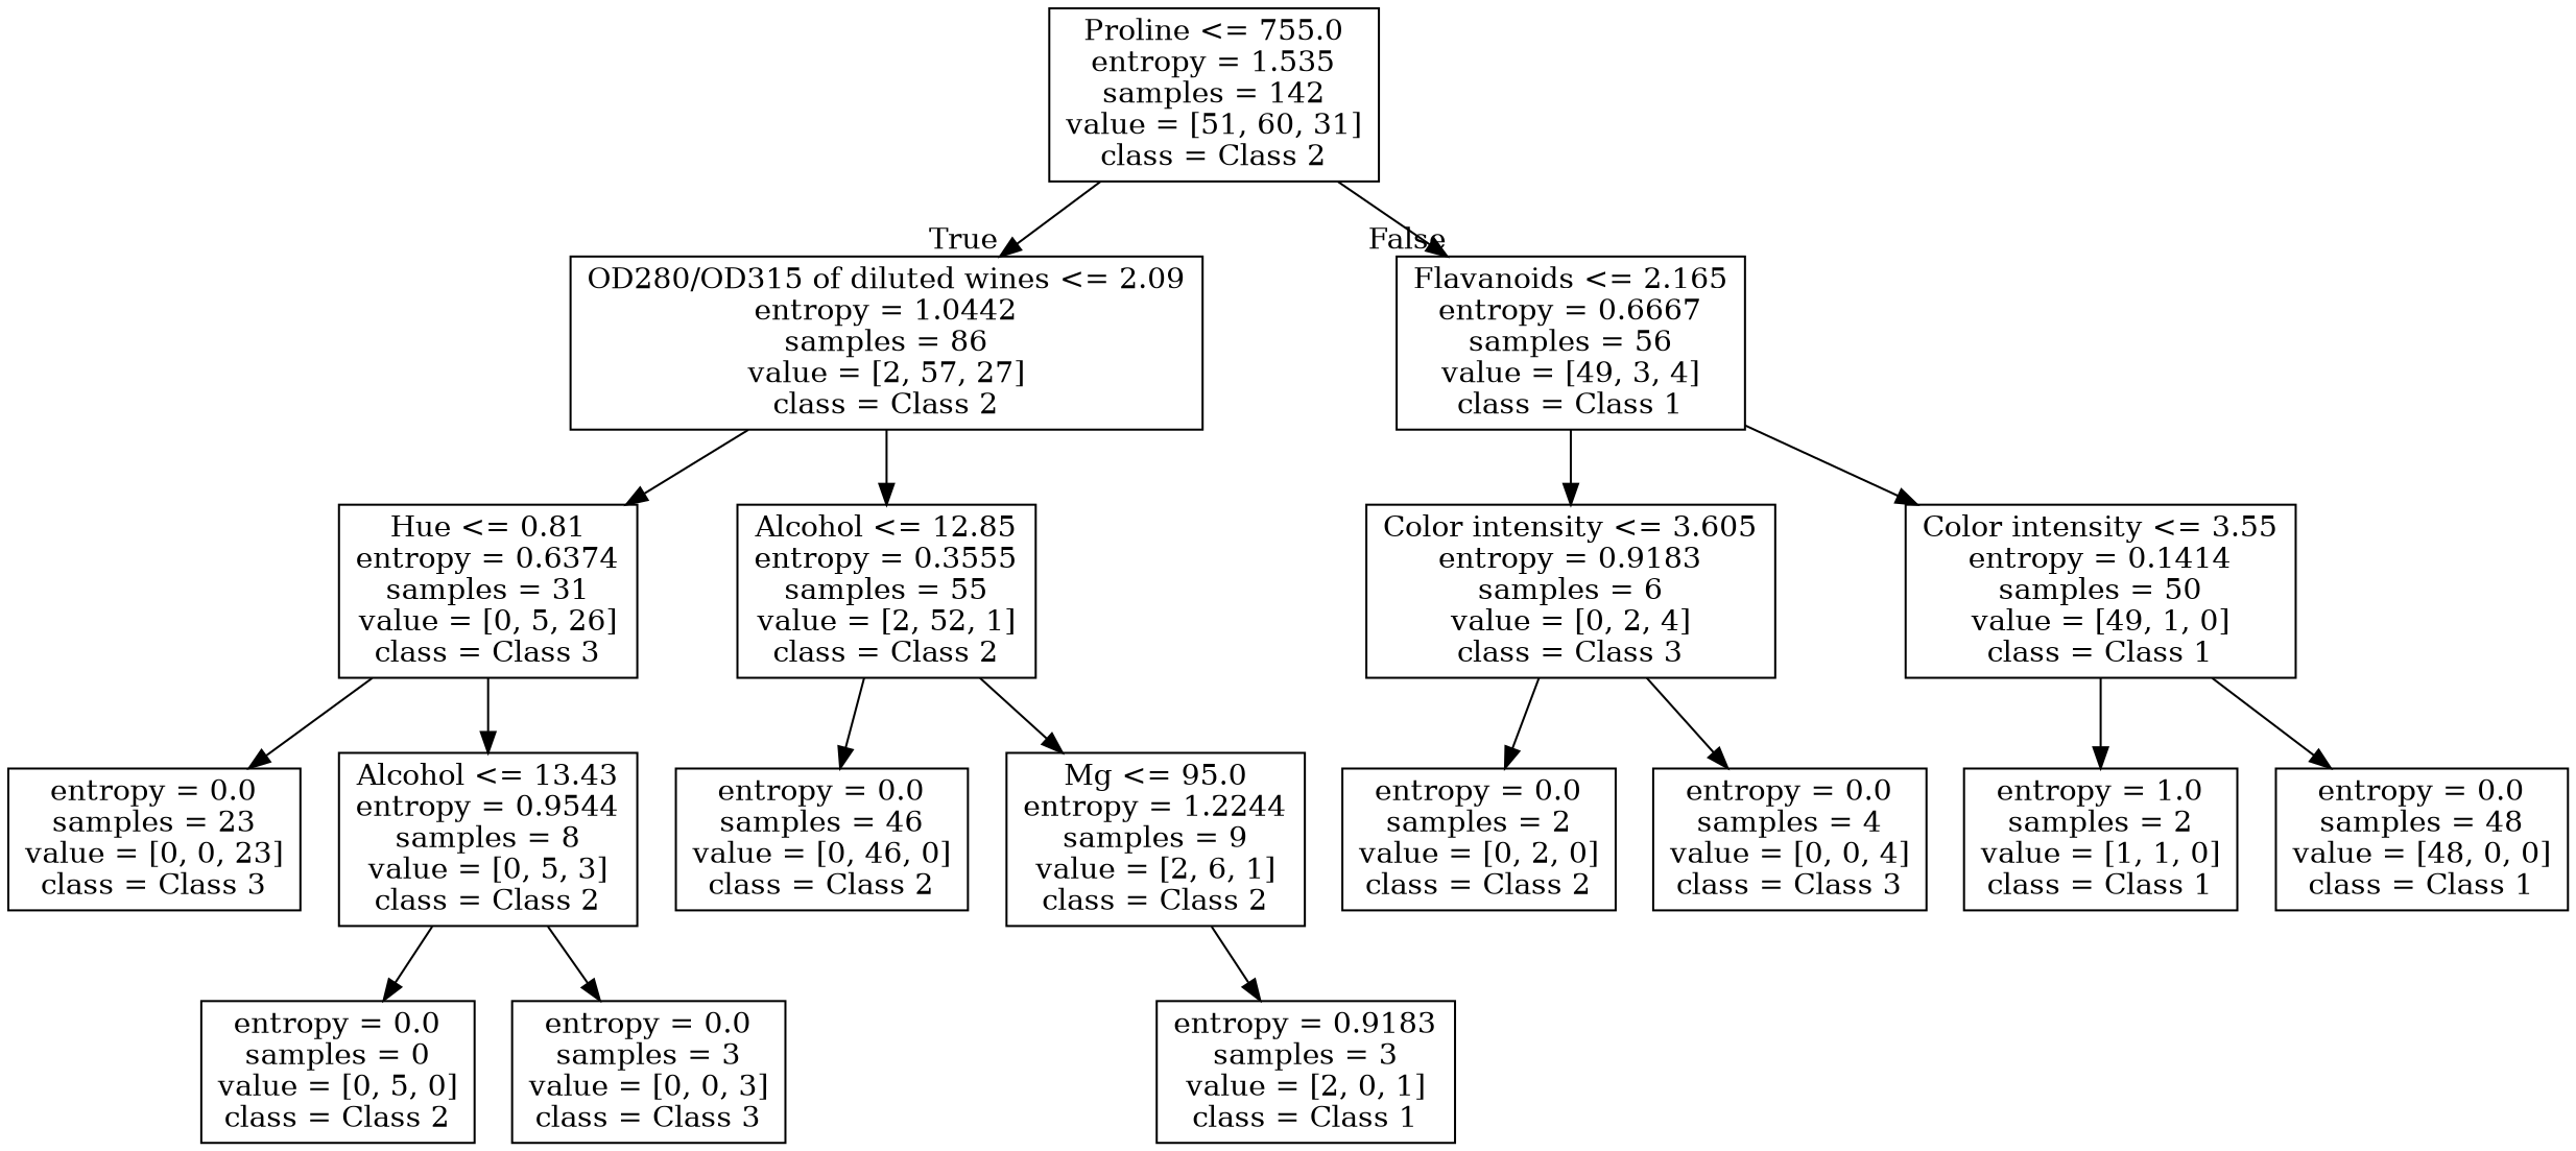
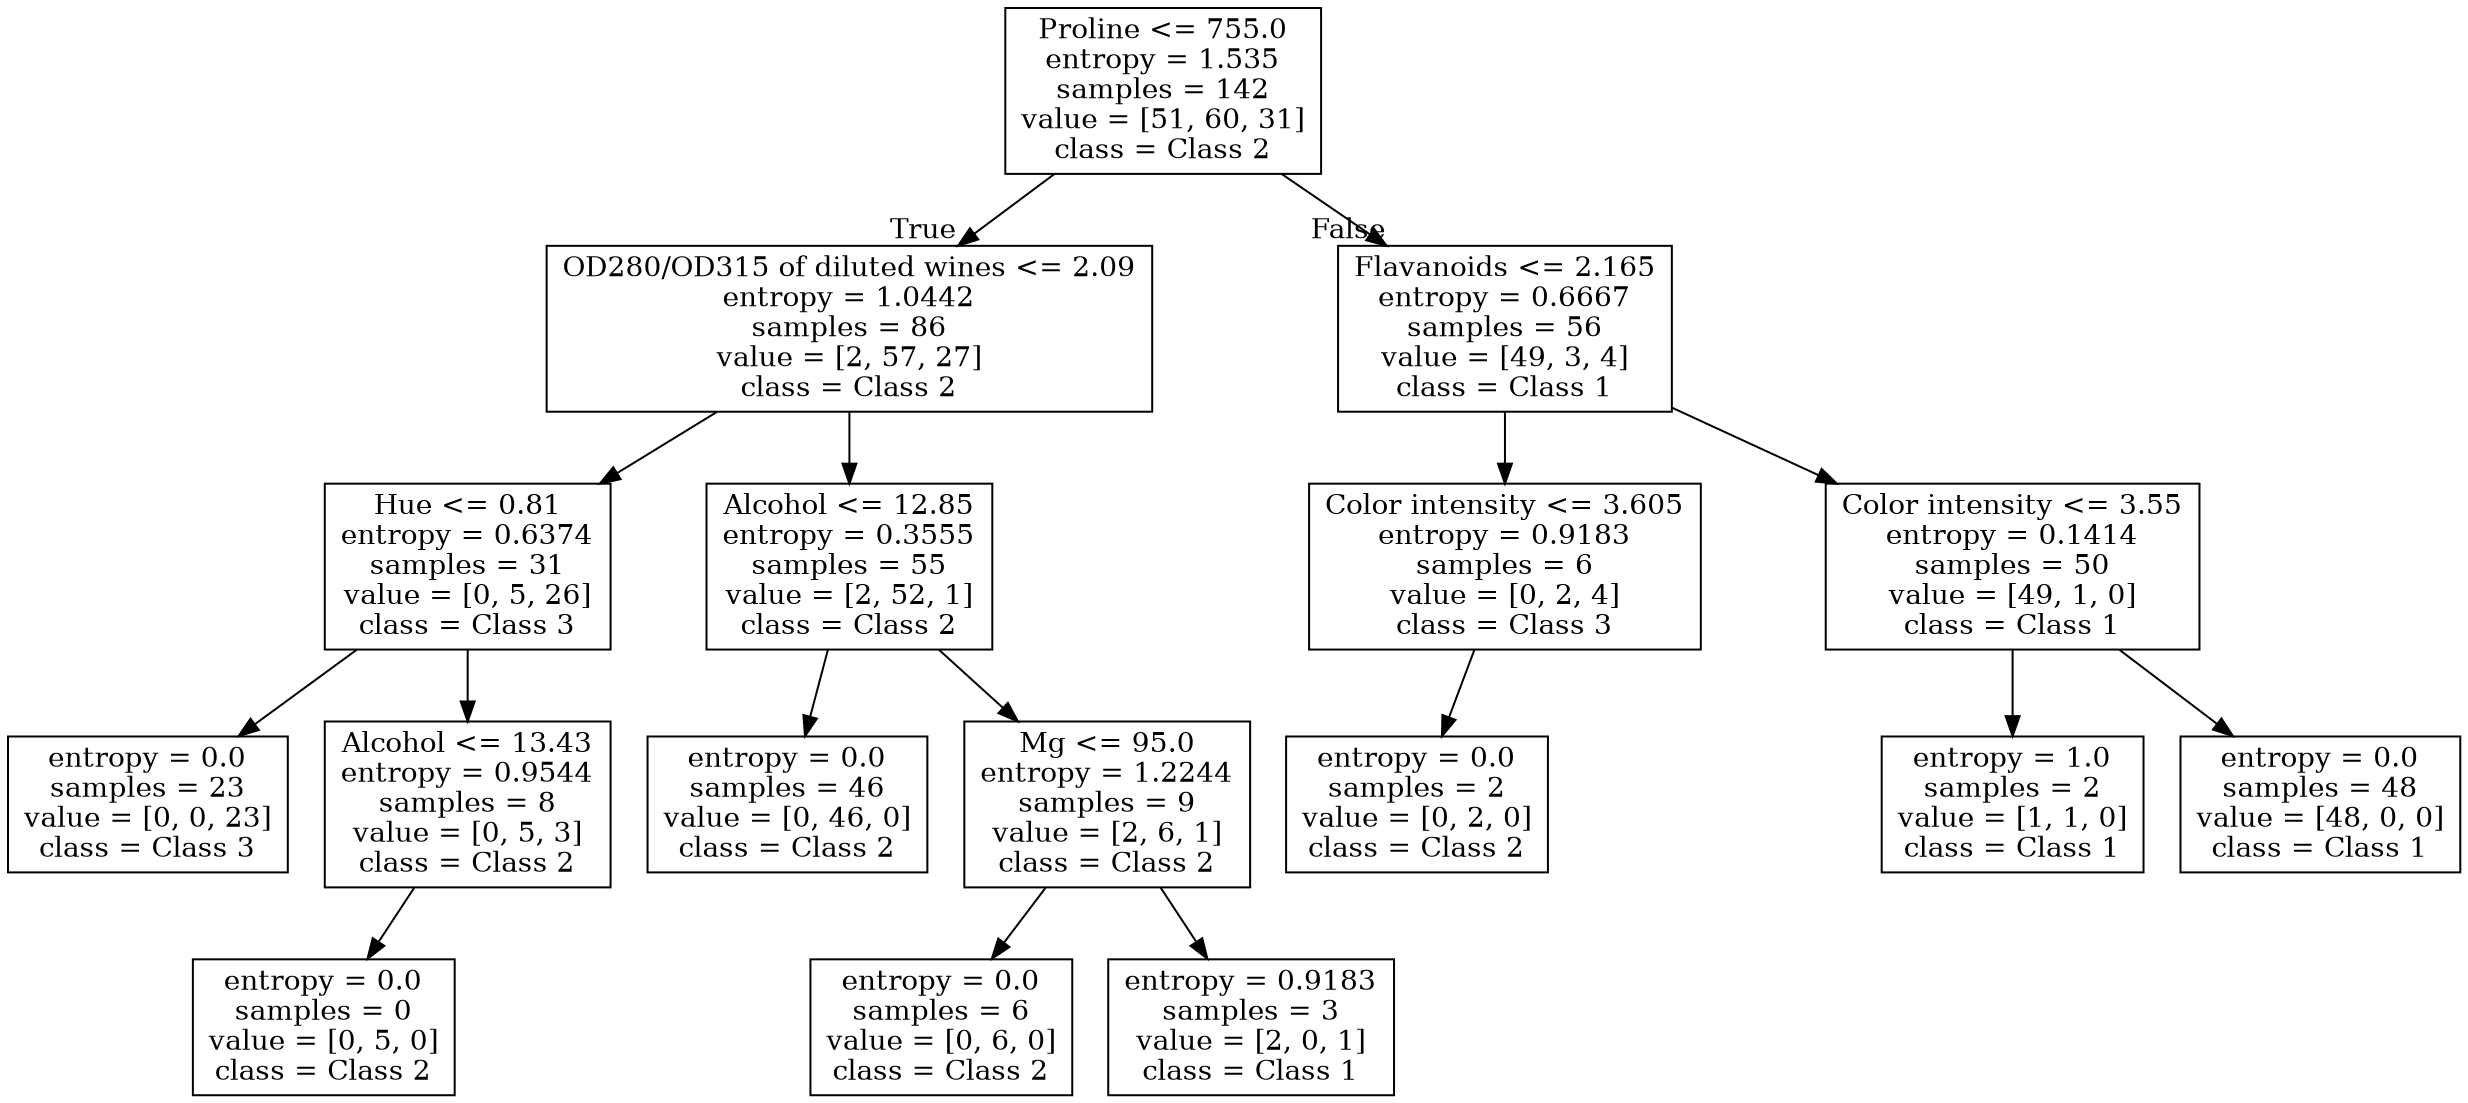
  digraph {
    node [shape=box]
    n1 [label="Proline <= 755.0\nentropy = 1.535\nsamples = 142\nvalue = [51, 60, 31]\nclass = Class 2"]
    n2 [label="OD280/OD315 of diluted wines <= 2.09\nentropy = 1.0442\nsamples = 86\nvalue = [2, 57, 27]\nclass = Class 2"]
    n3 [label="Flavanoids <= 2.165\nentropy = 0.6667\nsamples = 56\nvalue = [49, 3, 4]\nclass = Class 1"]
    n4 [label="Hue <= 0.81\nentropy = 0.6374\nsamples = 31\nvalue = [0, 5, 26]\nclass = Class 3"]
    n5 [label="Alcohol <= 12.85\nentropy = 0.3555\nsamples = 55\nvalue = [2, 52, 1]\nclass = Class 2"]
    n6 [label="Color intensity <= 3.605\nentropy = 0.9183\nsamples = 6\nvalue = [0, 2, 4]\nclass = Class 3"]
    n7 [label="Color intensity <= 3.55\nentropy = 0.1414\nsamples = 50\nvalue = [49, 1, 0]\nclass = Class 1"]
    n8 [label="entropy = 0.0\nsamples = 23\nvalue = [0, 0, 23]\nclass = Class 3"]
    n9 [label="Alcohol <= 13.43\nentropy = 0.9544\nsamples = 8\nvalue = [0, 5, 3]\nclass = Class 2"]
    n10 [label="entropy = 0.0\nsamples = 46\nvalue = [0, 46, 0]\nclass = Class 2"]
    n11 [label="Mg <= 95.0\nentropy = 1.2244\nsamples = 9\nvalue = [2, 6, 1]\nclass = Class 2"]
    n12 [label="entropy = 0.0\nsamples = 0\nvalue = [0, 5, 0]\nclass = Class 2"]
-   n13 [label="entropy = 0.0\nsamples = 3\nvalue = [0, 0, 3]\nclass = Class 3"]
+   n14 [label="entropy = 0.0\nsamples = 6\nvalue = [0, 6, 0]\nclass = Class 2"]
    n15 [label="entropy = 0.9183\nsamples = 3\nvalue = [2, 0, 1]\nclass = Class 1"]
    n16 [label="entropy = 0.0\nsamples = 2\nvalue = [0, 2, 0]\nclass = Class 2"]
-   n17 [label="entropy = 0.0\nsamples = 4\nvalue = [0, 0, 4]\nclass = Class 3"]
    n18 [label="entropy = 1.0\nsamples = 2\nvalue = [1, 1, 0]\nclass = Class 1"]
    n19 [label="entropy = 0.0\nsamples = 48\nvalue = [48, 0, 0]\nclass = Class 1"]
    n1 -> n2 [headlabel=True labelangle=45 labeldistance=2.5]
    n1 -> n3 [headlabel=False labelangle=-45 labeldistance=2.5]
    n2 -> n4
    n2 -> n5
    n3 -> n6
    n3 -> n7
    n4 -> n8
    n4 -> n9
    n5 -> n10
    n5 -> n11
    n6 -> n16
-   n6 -> n17
    n7 -> n18
    n7 -> n19
    n9 -> n12
-   n9 -> n13
+   n11 -> n14
    n11 -> n15
  }
